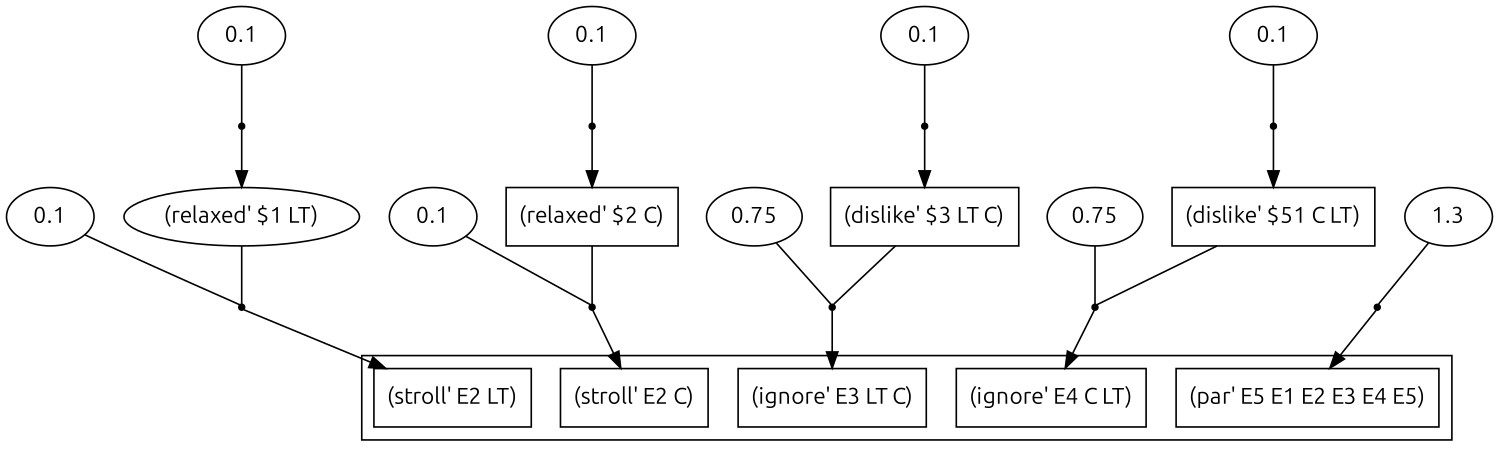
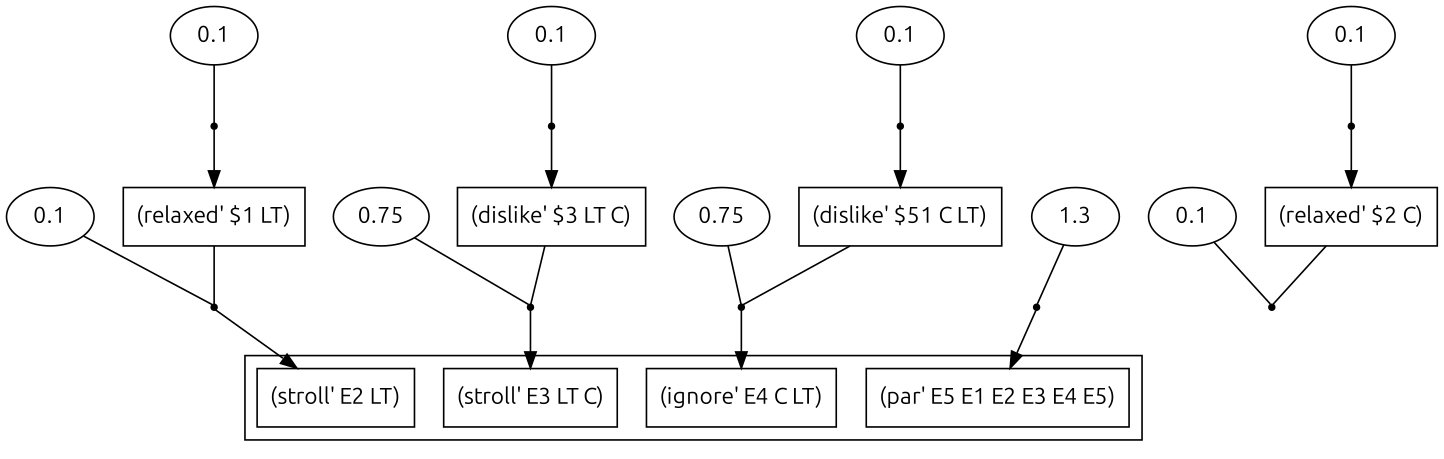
  digraph {
    fontname=Ubuntu
    rankdir=TB
    node [fontname=Ubuntu]
    edge [arrowhead=none fontname=Ubuntu]
    n1 [label="(stroll' E2 LT)" shape=box]
-   n2 [label="(stroll' E2 C)" shape=box]
-   n3 [label="(ignore' E3 LT C)" shape=box]
+   n3 [label="(stroll' E3 LT C)" shape=box]
    n4 [label="(ignore' E4 C LT)" shape=box]
    n5 [label="(par' E5 E1 E2 E3 E4 E5)" shape=box]
    n6 [label=0.1]
    r0 [shape=point]
    n8 [label=0.1]
    r1 [shape=point]
-   n10 [label="(relaxed' $1 LT)" shape=ellipse]
+   n10 [label="(relaxed' $1 LT)" shape=box]
    n11 [label=0.1]
    r2 [shape=point]
    n13 [label=0.1]
    r3 [shape=point]
    n15 [label="(relaxed' $2 C)" shape=box]
    n16 [label=0.75]
    r4 [shape=point]
    n18 [label=0.1]
    r5 [shape=point]
    n20 [label="(dislike' $3 LT C)" shape=box]
    n21 [label=0.75]
    r6 [shape=point]
    n23 [label=0.1]
    r7 [shape=point]
    n25 [label="(dislike' $51 C LT)" shape=box]
    n26 [label=1.3]
    r8 [shape=point]
    subgraph cluster_1 {
      n1
-     n2
      n3
      n4
      n5
    }
    n6 -> r0
    r0 -> n1 [arrowhead=""]
    n8 -> r1
    r1 -> n10 [arrowhead=""]
    n10 -> r0
    n11 -> r2
-   r2 -> n2 [arrowhead=""]
    n13 -> r3
    r3 -> n15 [arrowhead=""]
    n15 -> r2
    n16 -> r4
    r4 -> n3 [arrowhead=""]
    n18 -> r5
    r5 -> n20 [arrowhead=""]
    n20 -> r4
    n21 -> r6
    r6 -> n4 [arrowhead=""]
    n23 -> r7
    r7 -> n25 [arrowhead=""]
    n25 -> r6
    n26 -> r8
    r8 -> n5 [arrowhead=""]
  }
